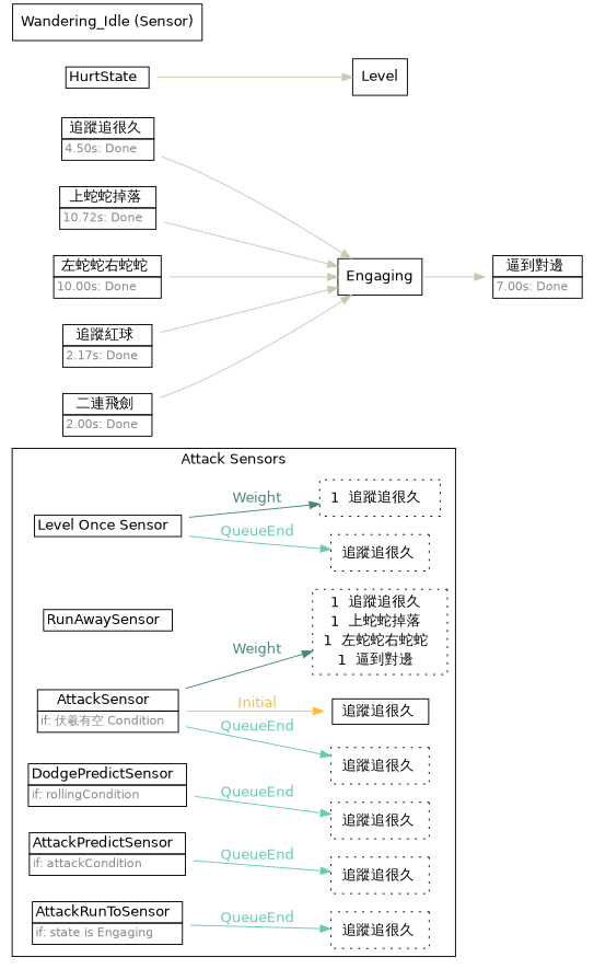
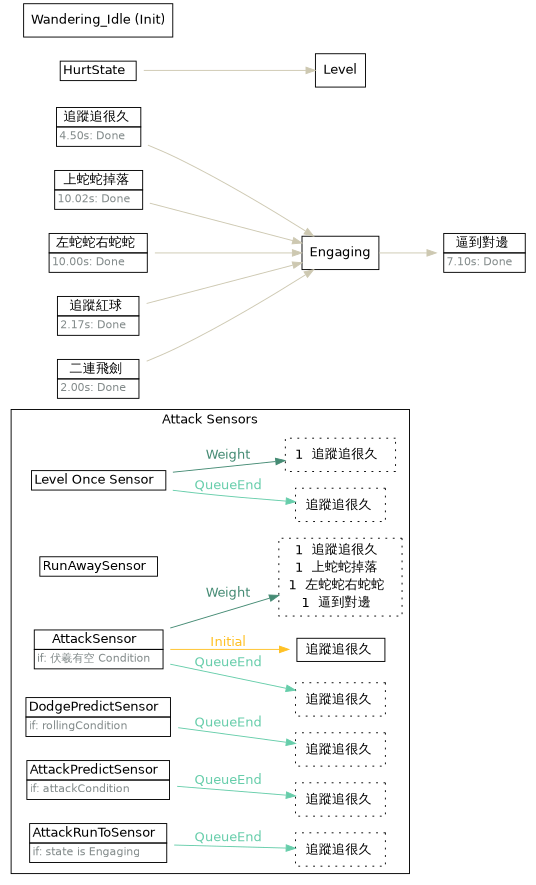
  strict digraph {
    rankdir=LR
    node [fontname=Helvetica shape=plaintext]
    edge [color=cornsilk3 fontcolor=cornsilk3 fontname=Helvetica]
    n1 [label=<<TABLE border="0" cellspacing="0" cellborder="1" cellpadding="2"><TR><TD>Level Once Sensor  </TD></TR></TABLE>>]
    n2 [label=<<TABLE border="0" cellspacing="0" cellborder="0" cellpadding="2"><TR><TD> 追蹤追很久  </TD></TR></TABLE>> margin=0.05 shape=box style=dotted]
    n3 [label=<<TABLE border="0" cellspacing="0" cellborder="0" cellpadding="2"><TR><TD>1  追蹤追很久  </TD></TR></TABLE>> shape=box style=dotted]
    n4 [label=<<TABLE border="0" cellspacing="0" cellborder="1" cellpadding="2"><TR><TD>RunAwaySensor  </TD></TR></TABLE>>]
    n5 [label=<<TABLE border="0" cellspacing="0" cellborder="1" cellpadding="2"><TR><TD>AttackSensor  </TD></TR><TR><TD align="left" balign="left"><FONT point-size="12" color="azure4">if: 伏羲有空 Condition</FONT>  </TD></TR></TABLE>>]
    n6 [label=<<TABLE border="0" cellspacing="0" cellborder="0" cellpadding="2"><TR><TD> 追蹤追很久  </TD></TR></TABLE>> margin=0.05 shape=box style=dotted]
    n7 [label=<<TABLE border="0" cellspacing="0" cellborder="1" cellpadding="4"><TR><TD> 追蹤追很久  </TD></TR></TABLE>>]
    n8 [label=<<TABLE border="0" cellspacing="0" cellborder="0" cellpadding="2"><TR><TD>1  追蹤追很久  </TD></TR><TR><TD>1  上蛇蛇掉落  </TD></TR><TR><TD>1  左蛇蛇右蛇蛇  </TD></TR><TR><TD>1  逼到對邊  </TD></TR></TABLE>> shape=box style=dotted]
    n9 [label=<<TABLE border="0" cellspacing="0" cellborder="1" cellpadding="2"><TR><TD>DodgePredictSensor  </TD></TR><TR><TD align="left" balign="left"><FONT point-size="12" color="azure4">if: rollingCondition</FONT>  </TD></TR></TABLE>>]
    n10 [label=<<TABLE border="0" cellspacing="0" cellborder="0" cellpadding="2"><TR><TD> 追蹤追很久  </TD></TR></TABLE>> margin=0.05 shape=box style=dotted]
    n11 [label=<<TABLE border="0" cellspacing="0" cellborder="1" cellpadding="2"><TR><TD>AttackPredictSensor  </TD></TR><TR><TD align="left" balign="left"><FONT point-size="12" color="azure4">if: attackCondition</FONT>  </TD></TR></TABLE>>]
    n12 [label=<<TABLE border="0" cellspacing="0" cellborder="0" cellpadding="2"><TR><TD> 追蹤追很久  </TD></TR></TABLE>> margin=0.05 shape=box style=dotted]
    n13 [label=<<TABLE border="0" cellspacing="0" cellborder="1" cellpadding="2"><TR><TD>AttackRunToSensor  </TD></TR><TR><TD align="left" balign="left"><FONT point-size="12" color="azure4">if: state is Engaging</FONT>  </TD></TR></TABLE>>]
    n14 [label=<<TABLE border="0" cellspacing="0" cellborder="0" cellpadding="2"><TR><TD> 追蹤追很久  </TD></TR></TABLE>> margin=0.05 shape=box style=dotted]
    n15 [label=<<TABLE border="0" cellspacing="0" cellborder="1" cellpadding="2"><TR><TD> 追蹤追很久  </TD></TR><TR><TD align="left" balign="left"><FONT point-size="12" color="azure4">4.50s: Done</FONT>  </TD></TR></TABLE>>]
    Engaging [shape=box]
-   n17 [label=<<TABLE border="0" cellspacing="0" cellborder="1" cellpadding="2"><TR><TD> 逼到對邊  </TD></TR><TR><TD align="left" balign="left"><FONT point-size="12" color="azure4">7.00s: Done</FONT>  </TD></TR></TABLE>>]
-   n18 [label=<<TABLE border="0" cellspacing="0" cellborder="1" cellpadding="2"><TR><TD> 上蛇蛇掉落  </TD></TR><TR><TD align="left" balign="left"><FONT point-size="12" color="azure4">10.72s: Done</FONT>  </TD></TR></TABLE>>]
+   n17 [label=<<TABLE border="0" cellspacing="0" cellborder="1" cellpadding="2"><TR><TD> 逼到對邊  </TD></TR><TR><TD align="left" balign="left"><FONT point-size="12" color="azure4">7.10s: Done</FONT>  </TD></TR></TABLE>>]
+   n18 [label=<<TABLE border="0" cellspacing="0" cellborder="1" cellpadding="2"><TR><TD> 上蛇蛇掉落  </TD></TR><TR><TD align="left" balign="left"><FONT point-size="12" color="azure4">10.02s: Done</FONT>  </TD></TR></TABLE>>]
    n19 [label=<<TABLE border="0" cellspacing="0" cellborder="1" cellpadding="2"><TR><TD> 左蛇蛇右蛇蛇  </TD></TR><TR><TD align="left" balign="left"><FONT point-size="12" color="azure4">10.00s: Done</FONT>  </TD></TR></TABLE>>]
    n20 [label=<<TABLE border="0" cellspacing="0" cellborder="1" cellpadding="2"><TR><TD> 追蹤紅球  </TD></TR><TR><TD align="left" balign="left"><FONT point-size="12" color="azure4">2.17s: Done</FONT>  </TD></TR></TABLE>>]
    n21 [label=<<TABLE border="0" cellspacing="0" cellborder="1" cellpadding="2"><TR><TD> 二連飛劍  </TD></TR><TR><TD align="left" balign="left"><FONT point-size="12" color="azure4">2.00s: Done</FONT>  </TD></TR></TABLE>>]
    n22 [label=<<TABLE border="0" cellspacing="0" cellborder="1" cellpadding="2"><TR><TD>HurtState  </TD></TR></TABLE>>]
    n23 [label=Level shape=box]
-   n24 [label="Wandering_Idle (Sensor)" shape=box]
+   n24 [label="Wandering_Idle (Init)" shape=box]
    subgraph cluster_1 {
      fontname=Helvetica
      label="Attack Sensors"
      rank=sink
      n1
      n2
      n3
      n4
      n5
      n6
      n7
      n8
      n9
      n10
      n11
      n12
      n13
      n14
    }
    n1 -> n2 [color=aquamarine3 fontcolor=aquamarine3 label=QueueEnd]
    n1 -> n3 [color=aquamarine4 fontcolor=aquamarine4 label=Weight]
    n5 -> n6 [color=aquamarine3 fontcolor=aquamarine3 label=QueueEnd]
    n5 -> n7 [color=goldenrod1 fontcolor=goldenrod1 label=Initial]
    n5 -> n8 [color=aquamarine4 fontcolor=aquamarine4 label=Weight]
    n9 -> n10 [color=aquamarine3 fontcolor=aquamarine3 label=QueueEnd]
    n11 -> n12 [color=aquamarine3 fontcolor=aquamarine3 label=QueueEnd]
    n13 -> n14 [color=aquamarine3 fontcolor=aquamarine3 label=QueueEnd]
    n15 -> Engaging
    Engaging -> n17
    n18 -> Engaging
    n19 -> Engaging
    n20 -> Engaging
    n21 -> Engaging
    n22 -> n23
  }
